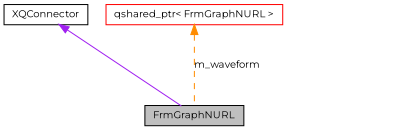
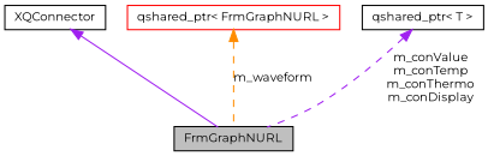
  digraph {
    fontname=Montserrat
    node [color=black fillcolor=white fontname=Montserrat fontsize=10 shape=record style=filled]
    edge [color=purple dir=back fontname=Montserrat fontsize=10 labelfontname="FreeSans.ttf" labelfontsize=10 style=dashed]
    n1 [fillcolor=grey75 fontcolor=black height=0.2 label=FrmGraphNURL width=0.4]
    n2 [height=0.2 label=XQConnector width=0.4]
    n3 [color=red height=0.2 label="qshared_ptr\< FrmGraphNURL \>" width=0.4]
+   n4 [height=0.2 label="qshared_ptr\< T \>" width=0.4]
    n2 -> n1 [style=solid]
    n3 -> n1 [color=darkorange label=m_waveform]
+   n4 -> n1 [label="m_conValue\nm_conTemp\nm_conThermo\nm_conDisplay"]
  }
